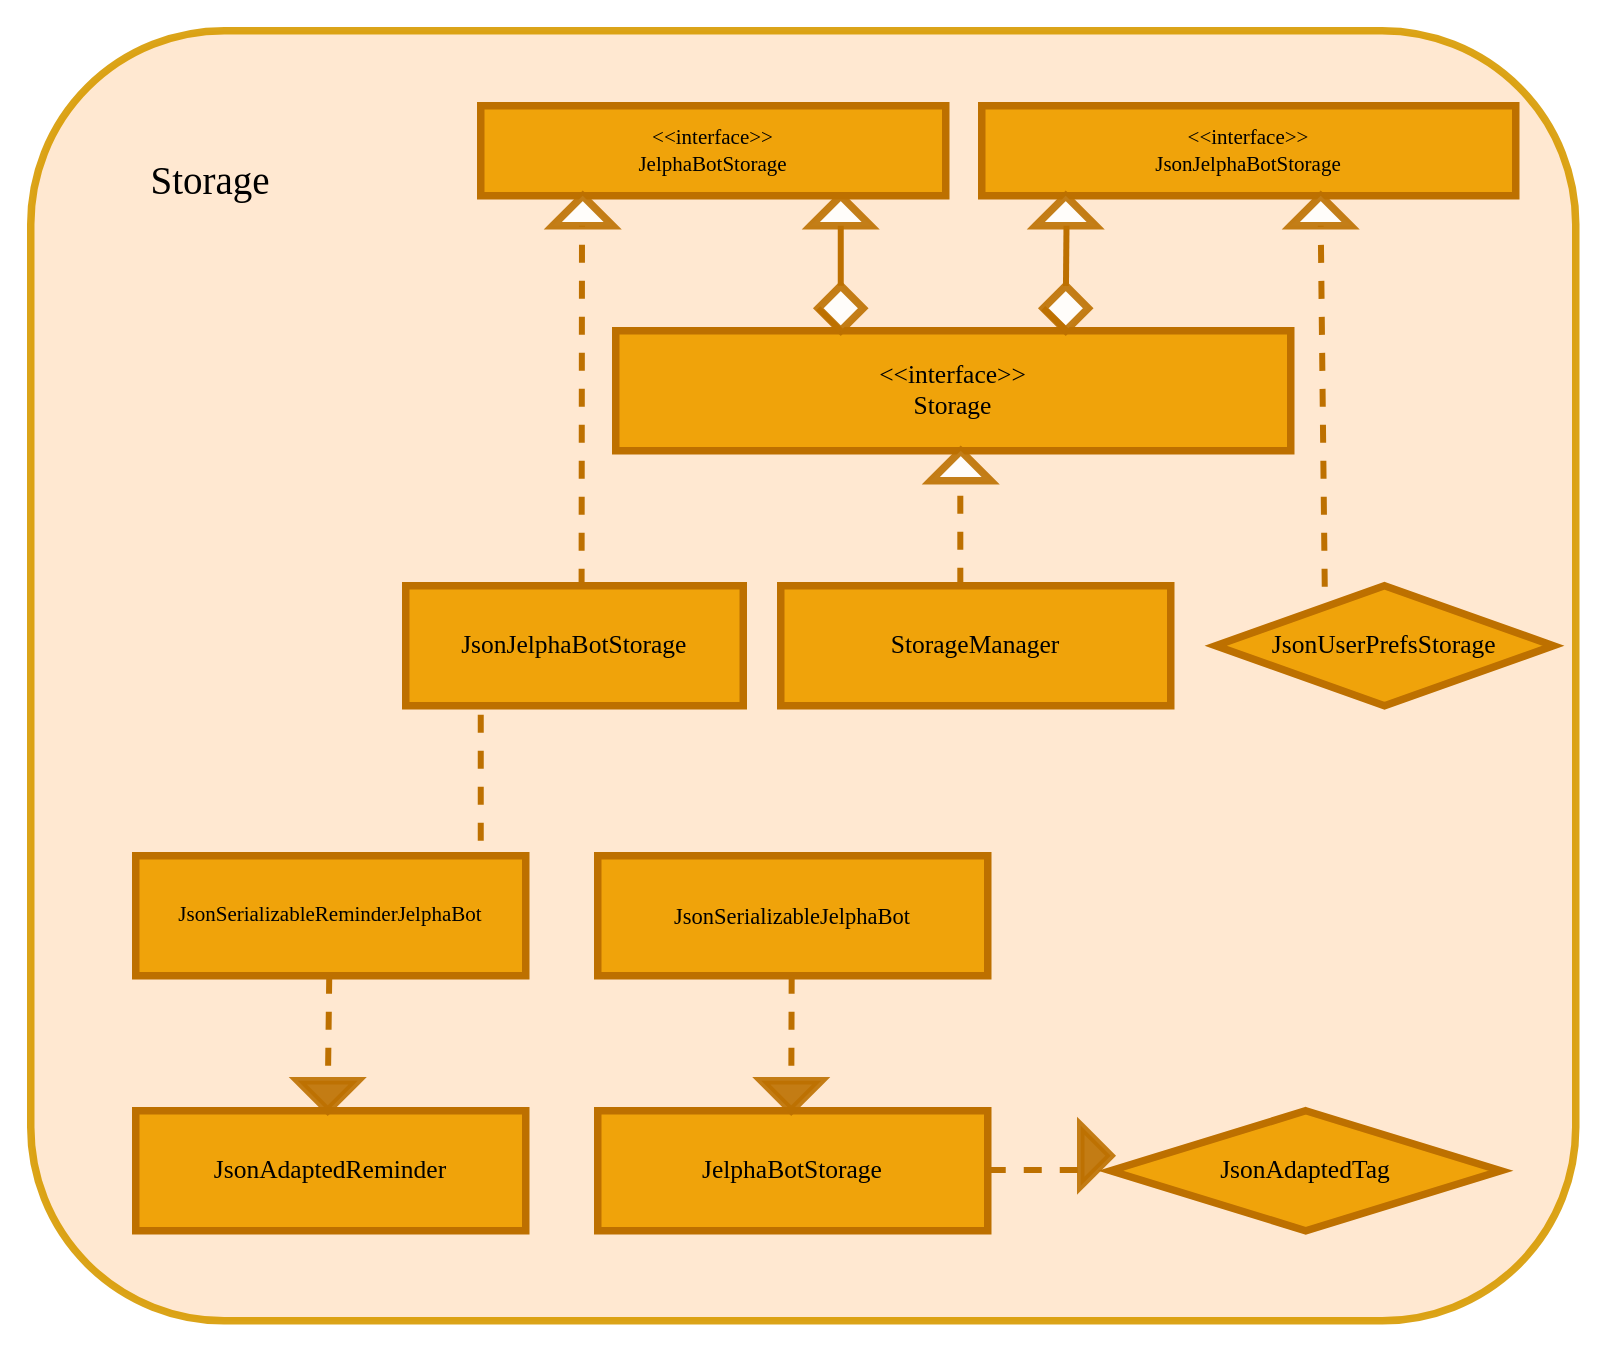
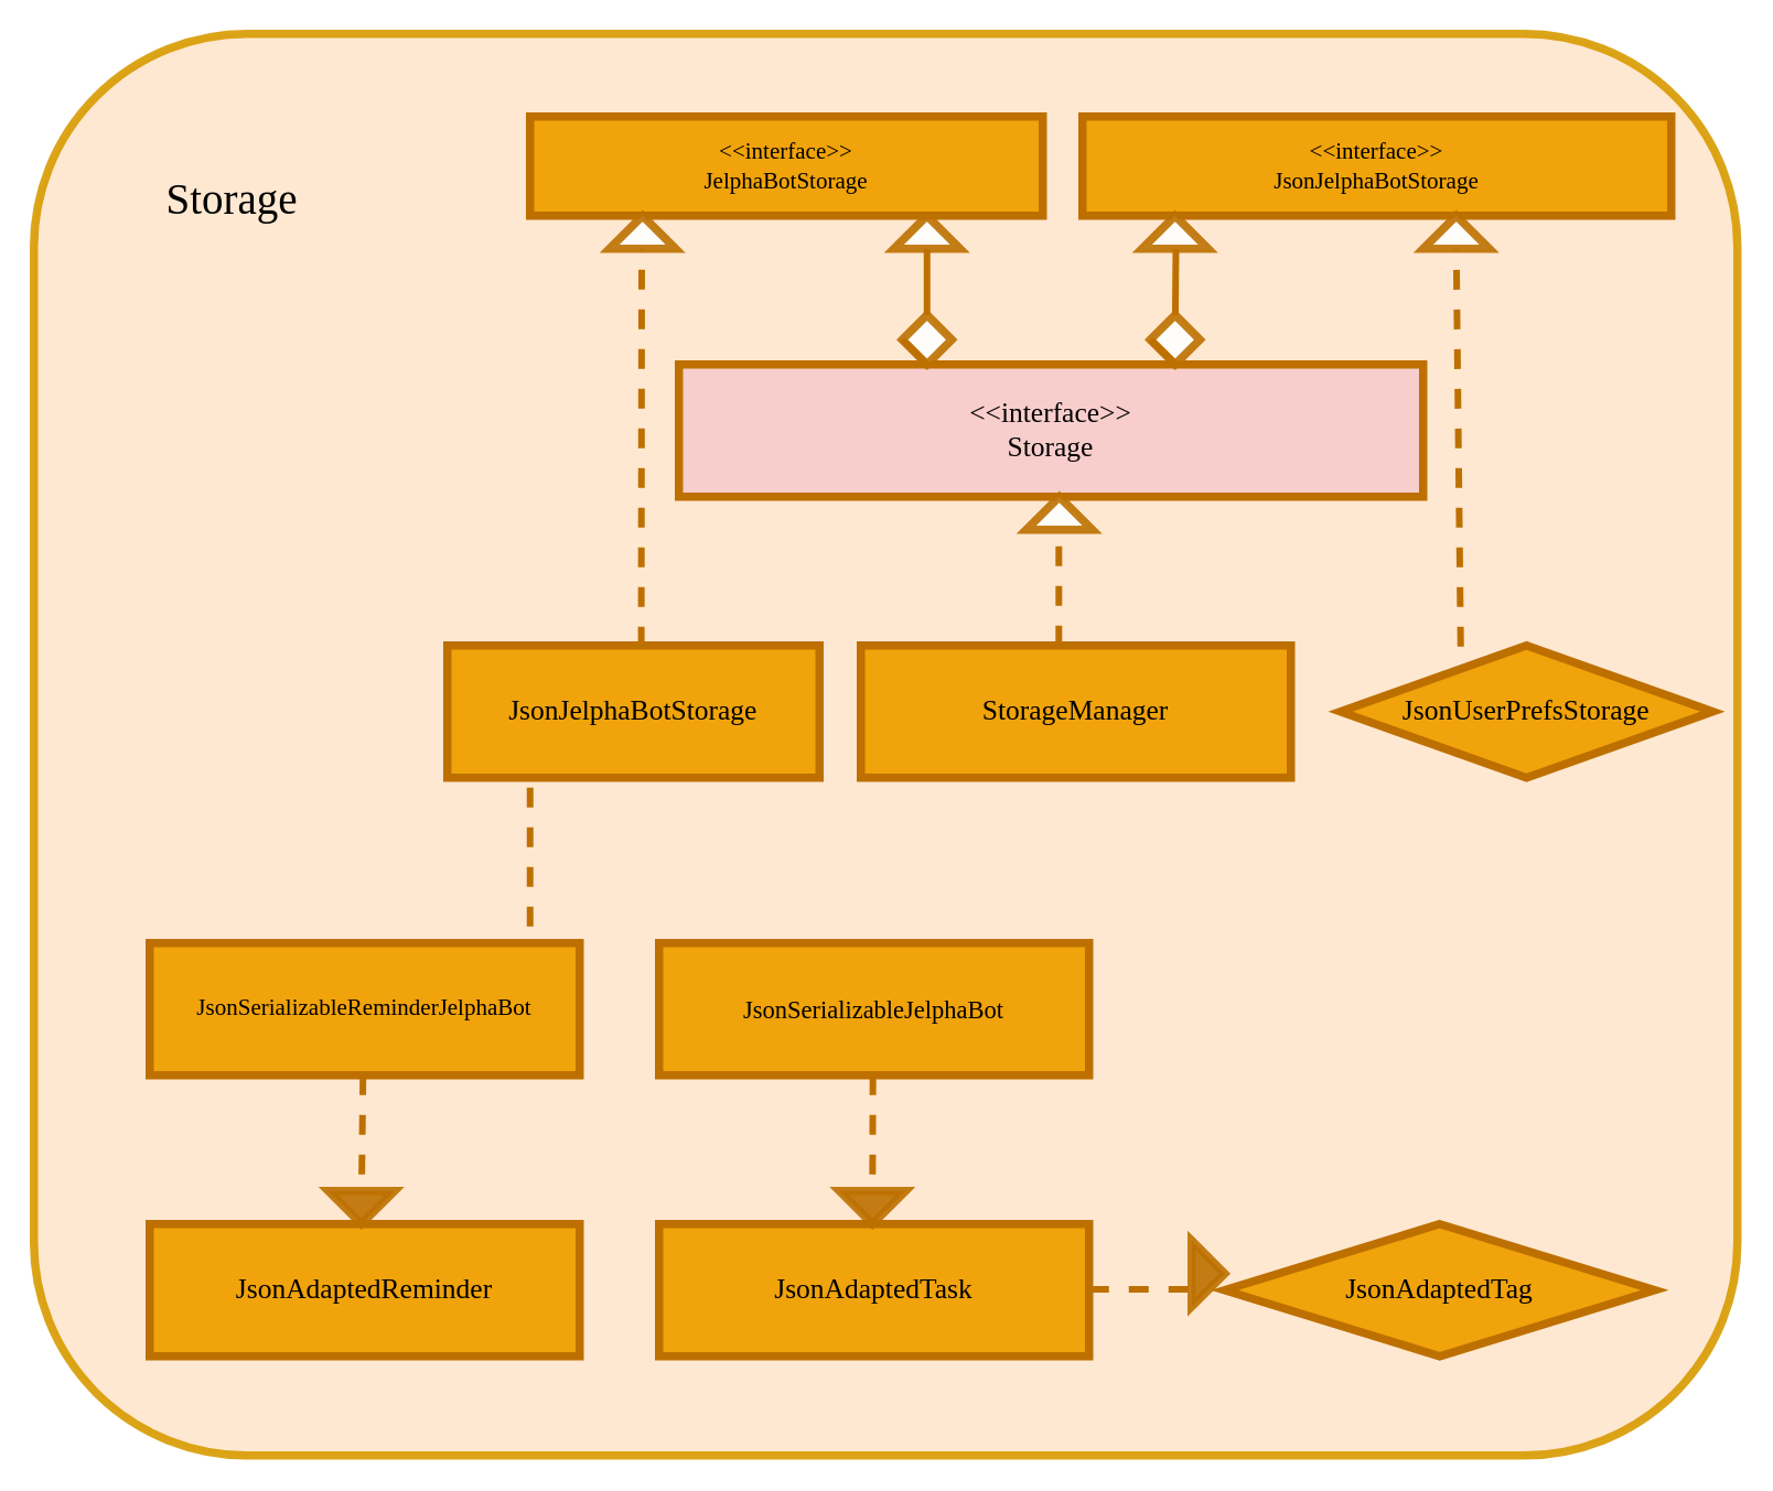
  <mxCell id="0" />
  <mxCell id="1" parent="0" />
  <mxCell id="2" value="" style="rounded=1;whiteSpace=wrap;html=1;strokeColor=#d79b00;strokeWidth=5;fillColor=#ffe6cc;opacity=90;" vertex="1" parent="1"><mxGeometry x="20" y="20" width="1030" height="860" as="geometry" /></mxCell>
  <mxCell id="3" value="&lt;font style=&quot;font-size: 14px&quot;&gt;&lt;font face=&quot;Verdana&quot;&gt;&lt;font style=&quot;font-size: 14px&quot; color=&quot;#000000&quot;&gt;&amp;lt;&amp;lt;interface&amp;gt;&amp;gt;&lt;br&gt;&lt;/font&gt;&lt;font color=&quot;#000000&quot;&gt;JsonJelphaBotStorage&lt;/font&gt;&lt;/font&gt;&lt;br&gt;&lt;/font&gt;" style="rounded=0;whiteSpace=wrap;html=1;strokeWidth=5;fillColor=#f0a30a;strokeColor=#BD7000;fontColor=#ffffff;" vertex="1" parent="1"><mxGeometry x="654" y="70" width="356" height="60" as="geometry" /></mxCell>
  <mxCell id="4" value="" style="triangle;whiteSpace=wrap;html=1;strokeWidth=5;opacity=90;rotation=-90;strokeColor=#BD7000;" vertex="1" parent="1"><mxGeometry x="550" y="120" width="20" height="40" as="geometry" /></mxCell>
  <mxCell id="5" value="&lt;font style=&quot;font-size: 14px&quot;&gt;&lt;font face=&quot;Verdana&quot; style=&quot;font-size: 14px&quot; color=&quot;#000000&quot;&gt;&amp;lt;&amp;lt;interface&amp;gt;&amp;gt;&lt;br&gt;JelphaBotStorage&lt;/font&gt;&lt;br&gt;&lt;/font&gt;" style="rounded=0;whiteSpace=wrap;html=1;strokeWidth=5;fillColor=#f0a30a;strokeColor=#BD7000;fontColor=#ffffff;" vertex="1" parent="1"><mxGeometry x="320" y="70" width="310" height="60" as="geometry" /></mxCell>
  <mxCell id="6" value="" style="triangle;whiteSpace=wrap;html=1;strokeWidth=5;opacity=90;rotation=-90;strokeColor=#BD7000;" vertex="1" parent="1"><mxGeometry x="700" y="120" width="20" height="40" as="geometry" /></mxCell>
  <mxCell id="7" value="" style="endArrow=none;html=1;strokeWidth=4;entryX=0;entryY=0.5;entryDx=0;entryDy=0;strokeColor=#BD7000;" edge="1" parent="1" source="24" target="4"><mxGeometry width="50" height="50" relative="1" as="geometry"><mxPoint x="560" y="220" as="sourcePoint" /><mxPoint x="735" y="150" as="targetPoint" /></mxGeometry></mxCell>
  <mxCell id="8" value="" style="endArrow=none;html=1;strokeWidth=4;entryX=0;entryY=0.5;entryDx=0;entryDy=0;strokeColor=#BD7000;" edge="1" parent="1" source="26"><mxGeometry width="50" height="50" relative="1" as="geometry"><mxPoint x="710.5" y="220" as="sourcePoint" /><mxPoint x="710.5" y="150" as="targetPoint" /></mxGeometry></mxCell>
- <mxCell id="9" value="&lt;font style=&quot;font-size: 17px&quot;&gt;&lt;font face=&quot;Verdana&quot; style=&quot;font-size: 17px&quot; color=&quot;#000000&quot;&gt;&amp;lt;&amp;lt;interface&amp;gt;&amp;gt;&lt;br&gt;Storage&lt;/font&gt;&lt;br&gt;&lt;/font&gt;" style="rounded=0;whiteSpace=wrap;html=1;strokeWidth=5;fillColor=#f0a30a;strokeColor=#BD7000;fontColor=#ffffff;" vertex="1" parent="1"><mxGeometry x="410" y="220" width="450" height="80" as="geometry" /></mxCell>
+ <mxCell id="9" value="&lt;font style=&quot;font-size: 17px&quot;&gt;&lt;font face=&quot;Verdana&quot; style=&quot;font-size: 17px&quot; color=&quot;#000000&quot;&gt;&amp;lt;&amp;lt;interface&amp;gt;&amp;gt;&lt;br&gt;Storage&lt;/font&gt;&lt;br&gt;&lt;/font&gt;" style="rounded=0;whiteSpace=wrap;html=1;strokeWidth=5;fillColor=#f8cecc;strokeColor=#BD7000;fontColor=#ffffff;" vertex="1" parent="1"><mxGeometry x="410" y="220" width="450" height="80" as="geometry" /></mxCell>
  <mxCell id="10" value="" style="triangle;whiteSpace=wrap;html=1;strokeWidth=5;opacity=90;rotation=-90;strokeColor=#BD7000;" vertex="1" parent="1"><mxGeometry x="630" y="290" width="20" height="40" as="geometry" /></mxCell>
  <mxCell id="11" value="" style="endArrow=none;html=1;strokeWidth=4;entryX=0;entryY=0.5;entryDx=0;entryDy=0;strokeColor=#BD7000;dashed=1;" edge="1" parent="1"><mxGeometry width="50" height="50" relative="1" as="geometry"><mxPoint x="639.71" y="390" as="sourcePoint" /><mxPoint x="639.71" y="320" as="targetPoint" /></mxGeometry></mxCell>
  <mxCell id="12" value="&lt;font style=&quot;font-size: 17px&quot;&gt;&lt;font color=&quot;#000000&quot; face=&quot;Verdana&quot;&gt;StorageManager&lt;/font&gt;&lt;br&gt;&lt;/font&gt;" style="rounded=0;whiteSpace=wrap;html=1;strokeWidth=5;fillColor=#f0a30a;strokeColor=#BD7000;fontColor=#ffffff;" vertex="1" parent="1"><mxGeometry x="520" y="390" width="260" height="80" as="geometry" /></mxCell>
  <mxCell id="13" value="" style="triangle;whiteSpace=wrap;html=1;strokeWidth=5;opacity=90;rotation=-90;strokeColor=#BD7000;" vertex="1" parent="1"><mxGeometry x="378" y="120" width="20" height="40" as="geometry" /></mxCell>
  <mxCell id="14" value="" style="endArrow=none;html=1;strokeWidth=4;entryX=0;entryY=0.5;entryDx=0;entryDy=0;strokeColor=#BD7000;dashed=1;exitX=0.521;exitY=0.009;exitDx=0;exitDy=0;exitPerimeter=0;" edge="1" parent="1" source="15"><mxGeometry width="50" height="50" relative="1" as="geometry"><mxPoint x="386" y="380" as="sourcePoint" /><mxPoint x="387.5" y="150" as="targetPoint" /></mxGeometry></mxCell>
  <mxCell id="15" value="&lt;font style=&quot;font-size: 17px&quot;&gt;&lt;font color=&quot;#000000&quot; face=&quot;Verdana&quot;&gt;JsonJelphaBotStorage&lt;/font&gt;&lt;br&gt;&lt;/font&gt;" style="rounded=0;whiteSpace=wrap;html=1;strokeWidth=5;fillColor=#f0a30a;strokeColor=#BD7000;fontColor=#ffffff;" vertex="1" parent="1"><mxGeometry x="270" y="390" width="225" height="80" as="geometry" /></mxCell>
  <mxCell id="16" value="" style="triangle;whiteSpace=wrap;html=1;strokeWidth=5;opacity=90;rotation=-90;strokeColor=#BD7000;" vertex="1" parent="1"><mxGeometry x="870" y="120" width="20" height="40" as="geometry" /></mxCell>
  <mxCell id="17" value="" style="endArrow=none;html=1;strokeWidth=4;strokeColor=#BD7000;dashed=1;exitX=0.323;exitY=0.009;exitDx=0;exitDy=0;entryX=0;entryY=0.5;entryDx=0;entryDy=0;exitPerimeter=0;" edge="1" parent="1" source="18" target="16"><mxGeometry width="50" height="50" relative="1" as="geometry"><mxPoint x="950" y="380" as="sourcePoint" /><mxPoint x="952" y="150" as="targetPoint" /></mxGeometry></mxCell>
  <mxCell id="18" value="&lt;font style=&quot;font-size: 17px&quot;&gt;&lt;font color=&quot;#000000&quot; face=&quot;Verdana&quot;&gt;JsonUserPrefsStorage&lt;/font&gt;&lt;br&gt;&lt;/font&gt;" style="rhombus;whiteSpace=wrap;html=1;strokeWidth=5;fillColor=#f0a30a;strokeColor=#BD7000;fontColor=#ffffff;" vertex="1" parent="1"><mxGeometry x="810" y="390" width="225" height="80" as="geometry" /></mxCell>
- <mxCell id="19" value="&lt;font style=&quot;font-size: 17px&quot;&gt;&lt;span style=&quot;color: rgb(0 , 0 , 0) ; font-family: &amp;#34;verdana&amp;#34;&quot;&gt;JelphaBotStorage&lt;/span&gt;&lt;br&gt;&lt;/font&gt;" style="rounded=0;whiteSpace=wrap;html=1;strokeWidth=5;fillColor=#f0a30a;strokeColor=#BD7000;fontColor=#ffffff;" vertex="1" parent="1"><mxGeometry x="398" y="740" width="260" height="80" as="geometry" /></mxCell>
+ <mxCell id="19" value="&lt;font style=&quot;font-size: 17px&quot;&gt;&lt;span style=&quot;color: rgb(0 , 0 , 0) ; font-family: &amp;#34;verdana&amp;#34;&quot;&gt;JsonAdaptedTask&lt;/span&gt;&lt;br&gt;&lt;/font&gt;" style="rounded=0;whiteSpace=wrap;html=1;strokeWidth=5;fillColor=#f0a30a;strokeColor=#BD7000;fontColor=#ffffff;" vertex="1" parent="1"><mxGeometry x="398" y="740" width="260" height="80" as="geometry" /></mxCell>
  <mxCell id="20" value="&lt;font style=&quot;font-size: 17px&quot;&gt;&lt;font color=&quot;#000000&quot; face=&quot;Verdana&quot;&gt;JsonAdaptedTag&lt;/font&gt;&lt;br&gt;&lt;/font&gt;" style="rhombus;whiteSpace=wrap;html=1;strokeWidth=5;fillColor=#f0a30a;strokeColor=#BD7000;fontColor=#ffffff;" vertex="1" parent="1"><mxGeometry x="740" y="740" width="260" height="80" as="geometry" /></mxCell>
  <mxCell id="21" value="&lt;font style=&quot;font-size: 17px&quot;&gt;&lt;span style=&quot;color: rgb(0 , 0 , 0) ; font-family: &amp;#34;verdana&amp;#34;&quot;&gt;JsonAdaptedReminder&lt;/span&gt;&lt;br&gt;&lt;/font&gt;" style="rounded=0;whiteSpace=wrap;html=1;strokeWidth=5;fillColor=#f0a30a;strokeColor=#BD7000;fontColor=#ffffff;" vertex="1" parent="1"><mxGeometry x="90" y="740" width="260" height="80" as="geometry" /></mxCell>
  <mxCell id="22" value="&lt;font&gt;&lt;span style=&quot;color: rgb(0 , 0 , 0) ; font-family: &amp;#34;verdana&amp;#34;&quot;&gt;&lt;font style=&quot;font-size: 15px&quot;&gt;JsonSerializableJelphaBot&lt;/font&gt;&lt;/span&gt;&lt;br&gt;&lt;/font&gt;" style="rounded=0;whiteSpace=wrap;html=1;strokeWidth=5;fillColor=#f0a30a;strokeColor=#BD7000;fontColor=#ffffff;" vertex="1" parent="1"><mxGeometry x="398" y="570" width="260" height="80" as="geometry" /></mxCell>
  <mxCell id="23" value="&lt;font&gt;&lt;span style=&quot;color: rgb(0 , 0 , 0) ; font-family: &amp;#34;verdana&amp;#34;&quot;&gt;&lt;font style=&quot;font-size: 14px&quot;&gt;JsonSerializableReminderJelphaBot&lt;/font&gt;&lt;/span&gt;&lt;br&gt;&lt;/font&gt;" style="rounded=0;whiteSpace=wrap;html=1;strokeWidth=5;fillColor=#f0a30a;strokeColor=#BD7000;fontColor=#ffffff;" vertex="1" parent="1"><mxGeometry x="90" y="570" width="260" height="80" as="geometry" /></mxCell>
  <mxCell id="24" value="" style="rhombus;whiteSpace=wrap;html=1;strokeColor=#BD7000;strokeWidth=5;opacity=90;" vertex="1" parent="1"><mxGeometry x="545" y="190" width="30" height="30" as="geometry" /></mxCell>
  <mxCell id="25" value="" style="endArrow=none;html=1;strokeWidth=4;entryX=0;entryY=0.5;entryDx=0;entryDy=0;strokeColor=#BD7000;" edge="1" parent="1" target="24"><mxGeometry width="50" height="50" relative="1" as="geometry"><mxPoint x="560" y="220" as="sourcePoint" /><mxPoint x="560" y="150" as="targetPoint" /></mxGeometry></mxCell>
  <mxCell id="26" value="" style="rhombus;whiteSpace=wrap;html=1;strokeColor=#BD7000;strokeWidth=5;opacity=90;" vertex="1" parent="1"><mxGeometry x="695" y="190" width="30" height="30" as="geometry" /></mxCell>
  <mxCell id="27" value="" style="endArrow=none;html=1;strokeWidth=4;entryX=0;entryY=0.5;entryDx=0;entryDy=0;strokeColor=#BD7000;" edge="1" parent="1" target="26"><mxGeometry width="50" height="50" relative="1" as="geometry"><mxPoint x="710.5" y="220" as="sourcePoint" /><mxPoint x="710.5" y="150" as="targetPoint" /></mxGeometry></mxCell>
  <mxCell id="28" value="" style="endArrow=none;html=1;strokeWidth=4;entryX=0;entryY=0.5;entryDx=0;entryDy=0;strokeColor=#BD7000;dashed=1;" edge="1" parent="1"><mxGeometry width="50" height="50" relative="1" as="geometry"><mxPoint x="320" y="560" as="sourcePoint" /><mxPoint x="320" y="470" as="targetPoint" /></mxGeometry></mxCell>
  <mxCell id="29" value="" style="endArrow=none;dashed=1;html=1;strokeColor=#BD7000;strokeWidth=4;" edge="1" parent="1" source="31"><mxGeometry width="50" height="50" relative="1" as="geometry"><mxPoint x="219" y="650" as="sourcePoint" /><mxPoint x="219.29" y="740" as="targetPoint" /></mxGeometry></mxCell>
  <mxCell id="30" value="" style="endArrow=none;dashed=1;html=1;strokeColor=#BD7000;strokeWidth=4;" edge="1" parent="1" source="33"><mxGeometry width="50" height="50" relative="1" as="geometry"><mxPoint x="527.29" y="650" as="sourcePoint" /><mxPoint x="527.58" y="740" as="targetPoint" /></mxGeometry></mxCell>
  <mxCell id="31" value="" style="triangle;whiteSpace=wrap;html=1;strokeColor=#BD7000;strokeWidth=5;opacity=90;rotation=90;fillColor=#bd7000;" vertex="1" parent="1"><mxGeometry x="208" y="710" width="20" height="40" as="geometry" /></mxCell>
  <mxCell id="32" value="" style="endArrow=none;dashed=1;html=1;strokeColor=#BD7000;strokeWidth=4;" edge="1" parent="1" target="31"><mxGeometry width="50" height="50" relative="1" as="geometry"><mxPoint x="219" y="650" as="sourcePoint" /><mxPoint x="219.29" y="740" as="targetPoint" /></mxGeometry></mxCell>
  <mxCell id="33" value="" style="triangle;whiteSpace=wrap;html=1;strokeColor=#BD7000;strokeWidth=5;opacity=90;rotation=90;fillColor=#bd7000;" vertex="1" parent="1"><mxGeometry x="517" y="710" width="20" height="40" as="geometry" /></mxCell>
  <mxCell id="34" value="" style="endArrow=none;dashed=1;html=1;strokeColor=#BD7000;strokeWidth=4;" edge="1" parent="1" target="33"><mxGeometry width="50" height="50" relative="1" as="geometry"><mxPoint x="527.29" y="650" as="sourcePoint" /><mxPoint x="527.58" y="740" as="targetPoint" /></mxGeometry></mxCell>
  <mxCell id="35" value="&lt;font style=&quot;font-size: 26px&quot; face=&quot;Verdana&quot;&gt;Storage&lt;/font&gt;" style="text;html=1;strokeColor=none;fillColor=none;align=center;verticalAlign=middle;whiteSpace=wrap;rounded=0;opacity=90;" vertex="1" parent="1"><mxGeometry x="120" y="110" width="40" height="20" as="geometry" /></mxCell>
  <mxCell id="36" value="" style="endArrow=none;dashed=1;html=1;strokeColor=#BD7000;strokeWidth=4;exitX=1;exitY=0.5;exitDx=0;exitDy=0;" edge="1" parent="1"><mxGeometry width="50" height="50" relative="1" as="geometry"><mxPoint x="658" y="779.5" as="sourcePoint" /><mxPoint x="720" y="779.5" as="targetPoint" /></mxGeometry></mxCell>
  <mxCell id="37" value="" style="triangle;whiteSpace=wrap;html=1;strokeColor=#BD7000;strokeWidth=5;fillColor=#bd7000;opacity=90;" vertex="1" parent="1"><mxGeometry x="720" y="750" width="20" height="40" as="geometry" /></mxCell>
